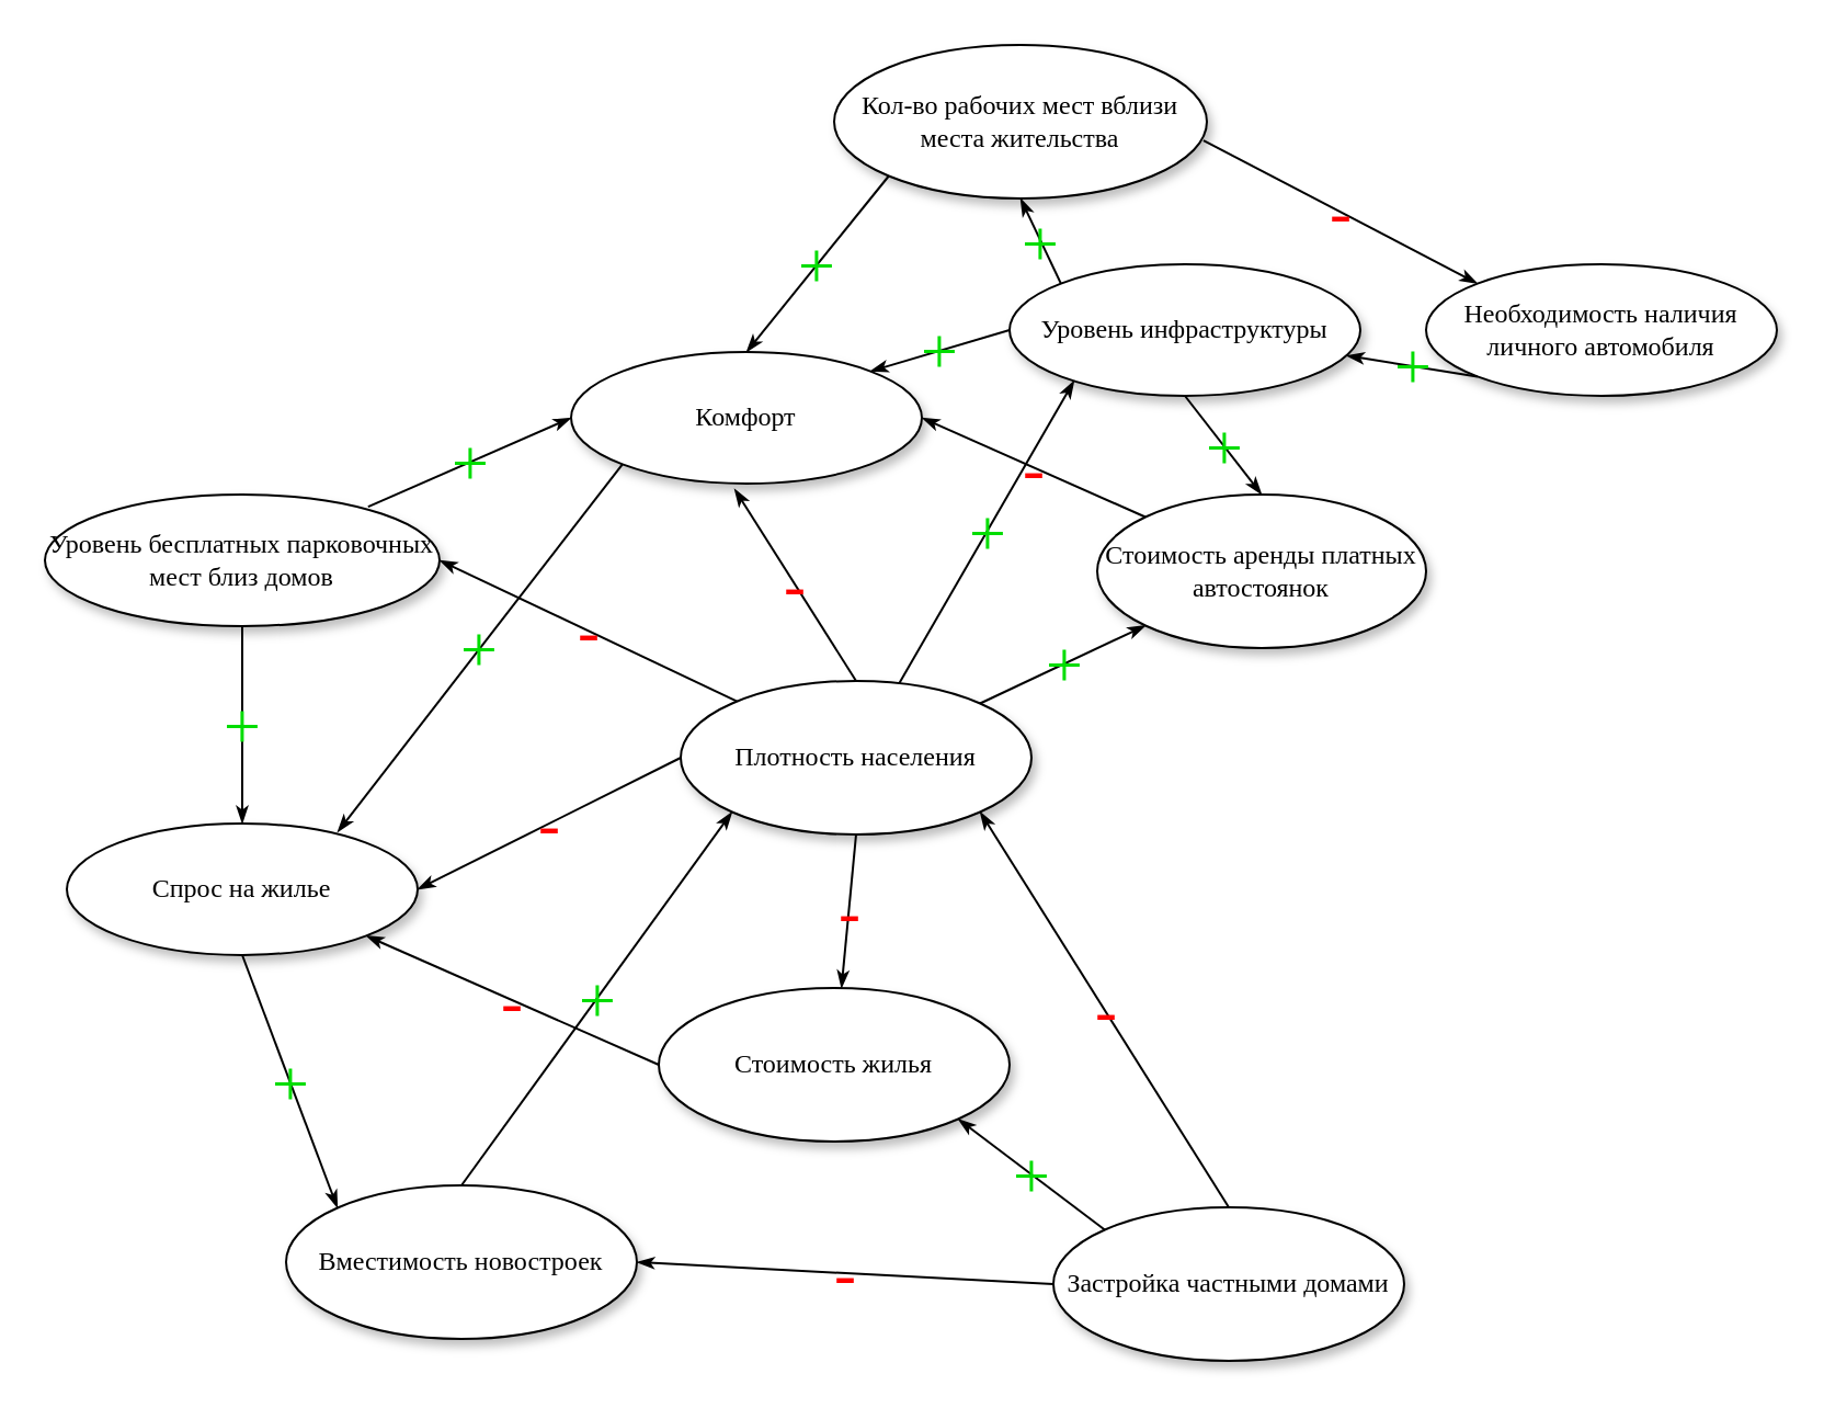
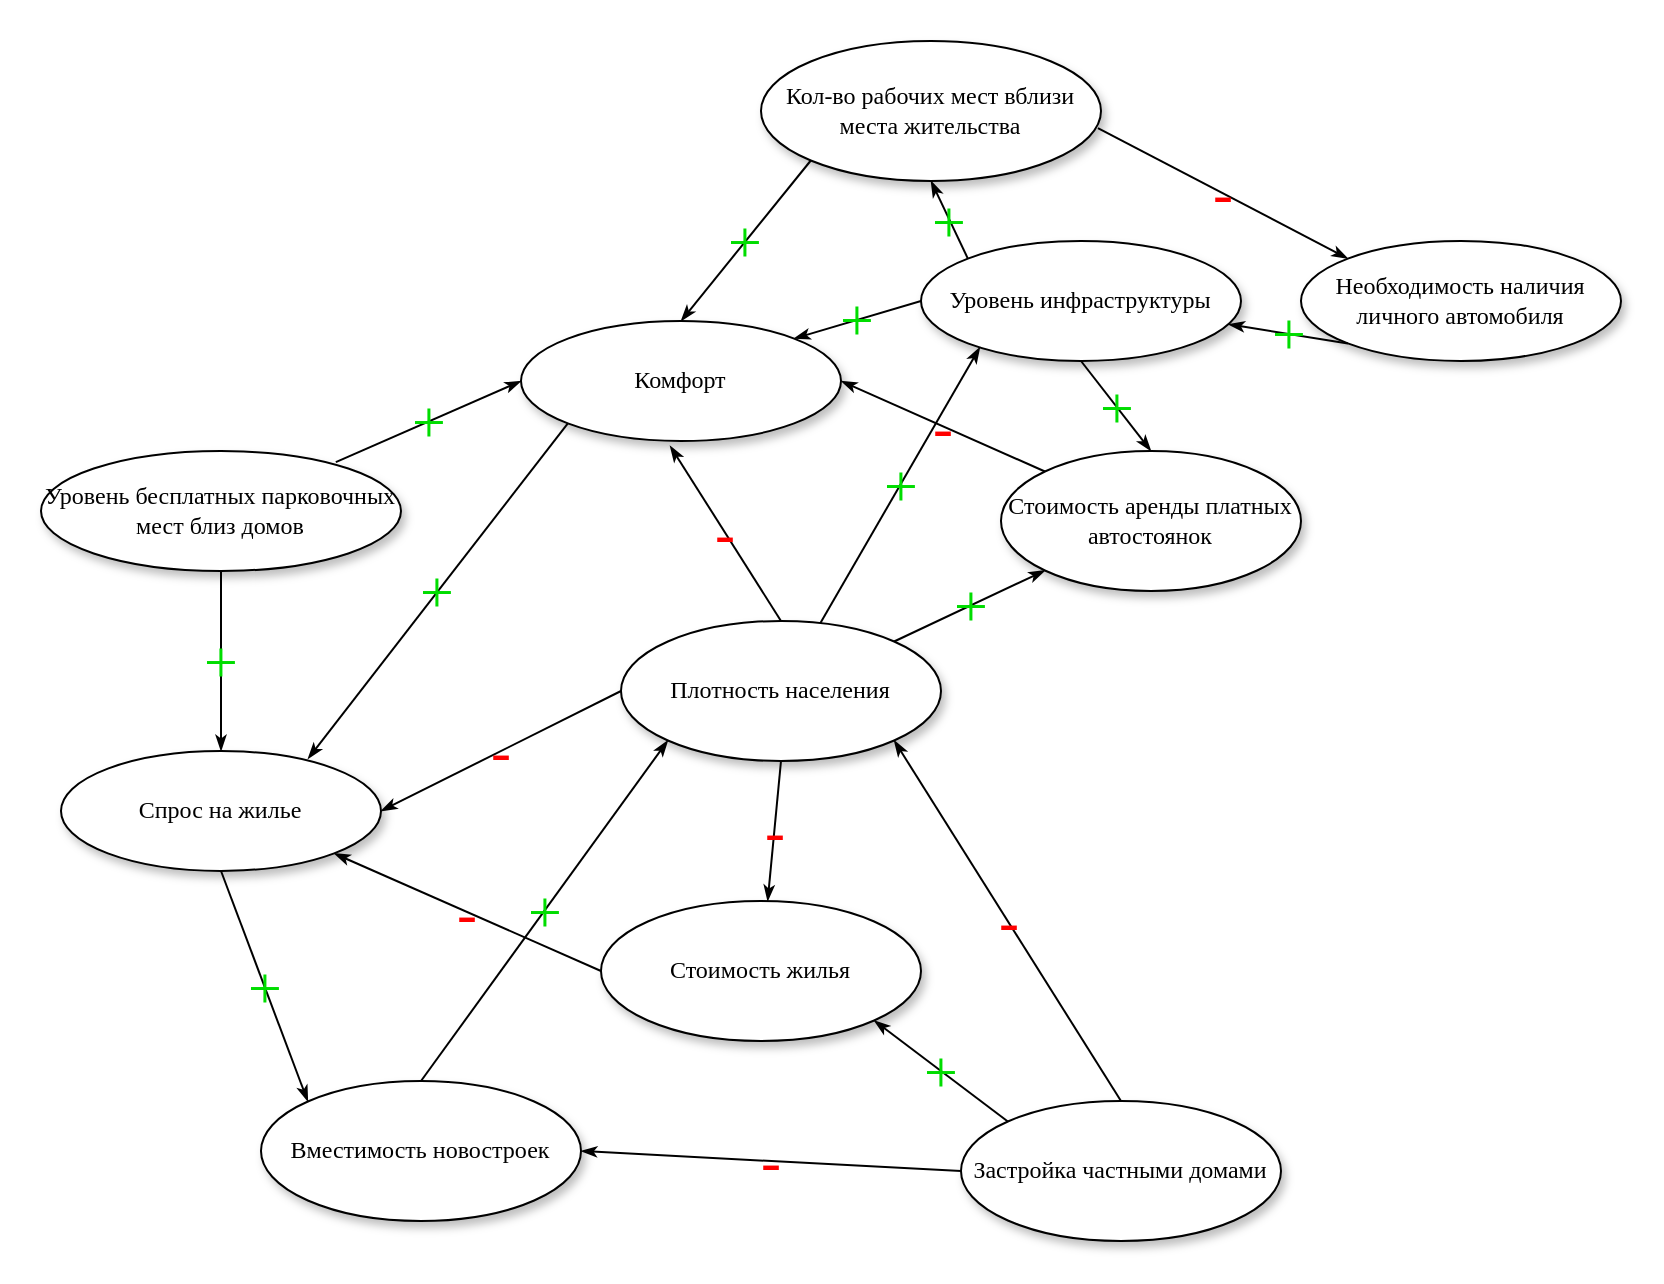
  <mxCell id="0" />
  <mxCell id="1" parent="0" />
  <mxCell id="2" value="+" style="edgeStyle=none;rounded=1;html=1;labelBackgroundColor=none;startArrow=none;startFill=0;startSize=5;endArrow=classicThin;endFill=1;endSize=5;jettySize=auto;orthogonalLoop=1;strokeColor=#000000;strokeWidth=1;fontFamily=Verdana;fontSize=30;fontColor=#00DD00;entryX=0.5;entryY=0;entryDx=0;entryDy=0;exitX=0.5;exitY=1;exitDx=0;exitDy=0;" parent="1" source="3" target="6" edge="1"><mxGeometry x="0.0" relative="1" as="geometry"><mxPoint x="330" y="270" as="sourcePoint" /><mxPoint x="260" y="300" as="targetPoint" /><mxPoint as="offset" /></mxGeometry></mxCell>
  <mxCell id="3" value="Уровень бесплатных парковочных мест близ домов" style="ellipse;whiteSpace=wrap;html=1;rounded=0;shadow=1;comic=0;labelBackgroundColor=none;strokeWidth=1;fontFamily=Verdana;fontSize=12;align=center;" parent="1" vertex="1"><mxGeometry x="20" y="225" width="180" height="60" as="geometry" /></mxCell>
  <mxCell id="4" value="Комфорт" style="ellipse;whiteSpace=wrap;html=1;rounded=0;shadow=1;comic=0;labelBackgroundColor=none;strokeWidth=1;fontFamily=Verdana;fontSize=12;align=center;" vertex="1" parent="1"><mxGeometry x="260" y="160" width="160" height="60" as="geometry" /></mxCell>
  <mxCell id="5" value="&lt;div&gt;-&lt;/div&gt;" style="edgeStyle=none;rounded=1;html=1;labelBackgroundColor=none;startArrow=none;startFill=0;startSize=5;endArrow=classicThin;endFill=1;endSize=5;jettySize=auto;orthogonalLoop=1;strokeColor=#000000;strokeWidth=1;fontFamily=Verdana;fontSize=30;fontColor=#ff0000;exitX=0;exitY=0;exitDx=0;exitDy=0;entryX=1;entryY=0.5;entryDx=0;entryDy=0;" edge="1" parent="1" source="10" target="4"><mxGeometry x="0.0" relative="1" as="geometry"><mxPoint x="90" y="340" as="sourcePoint" /><mxPoint x="50" y="300" as="targetPoint" /><mxPoint as="offset" /></mxGeometry></mxCell>
  <mxCell id="6" value="Спрос на жилье" style="ellipse;whiteSpace=wrap;html=1;rounded=0;shadow=1;comic=0;labelBackgroundColor=none;strokeWidth=1;fontFamily=Verdana;fontSize=12;align=center;" vertex="1" parent="1"><mxGeometry x="30" y="375" width="160" height="60" as="geometry" /></mxCell>
  <mxCell id="7" value="Вместимость новостроек" style="ellipse;whiteSpace=wrap;html=1;rounded=0;shadow=1;comic=0;labelBackgroundColor=none;strokeWidth=1;fontFamily=Verdana;fontSize=12;align=center;" vertex="1" parent="1"><mxGeometry x="130" y="540" width="160" height="70" as="geometry" /></mxCell>
  <mxCell id="8" value="+" style="edgeStyle=none;rounded=1;html=1;labelBackgroundColor=none;startArrow=none;startFill=0;startSize=5;endArrow=classicThin;endFill=1;endSize=5;jettySize=auto;orthogonalLoop=1;strokeColor=#000000;strokeWidth=1;fontFamily=Verdana;fontSize=30;fontColor=#00DD00;entryX=0;entryY=0;entryDx=0;entryDy=0;exitX=0.5;exitY=1;exitDx=0;exitDy=0;" edge="1" parent="1" source="6" target="7"><mxGeometry x="0.002" relative="1" as="geometry"><mxPoint x="185" y="260" as="sourcePoint" /><mxPoint x="220" y="340" as="targetPoint" /><mxPoint as="offset" /></mxGeometry></mxCell>
- <mxCell id="9" value="&lt;div&gt;-&lt;/div&gt;" style="edgeStyle=none;rounded=1;html=1;labelBackgroundColor=none;startArrow=none;startFill=0;startSize=5;endArrow=classicThin;endFill=1;endSize=5;jettySize=auto;orthogonalLoop=1;strokeColor=#000000;strokeWidth=1;fontFamily=Verdana;fontSize=30;fontColor=#ff0000;entryX=1;entryY=0.5;entryDx=0;entryDy=0;" edge="1" parent="1" source="15" target="3"><mxGeometry x="0.0" relative="1" as="geometry"><mxPoint x="300" y="340" as="sourcePoint" /><mxPoint x="240" y="284" as="targetPoint" /><mxPoint as="offset" /></mxGeometry></mxCell>
  <mxCell id="10" value="Стоимость аренды платных автостоянок" style="ellipse;whiteSpace=wrap;html=1;rounded=0;shadow=1;comic=0;labelBackgroundColor=none;strokeWidth=1;fontFamily=Verdana;fontSize=12;align=center;" vertex="1" parent="1"><mxGeometry x="500" y="225" width="150" height="70" as="geometry" /></mxCell>
  <mxCell id="11" value="+" style="edgeStyle=none;rounded=1;html=1;labelBackgroundColor=none;startArrow=none;startFill=0;startSize=5;endArrow=classicThin;endFill=1;endSize=5;jettySize=auto;orthogonalLoop=1;strokeColor=#000000;strokeWidth=1;fontFamily=Verdana;fontSize=30;fontColor=#00DD00;entryX=0;entryY=1;entryDx=0;entryDy=0;exitX=1;exitY=0;exitDx=0;exitDy=0;" edge="1" parent="1" source="15" target="10"><mxGeometry x="0.0" relative="1" as="geometry"><mxPoint x="550" y="340" as="sourcePoint" /><mxPoint x="606" y="316" as="targetPoint" /><mxPoint as="offset" /></mxGeometry></mxCell>
  <mxCell id="12" value="+" style="edgeStyle=none;rounded=1;html=1;labelBackgroundColor=none;startArrow=none;startFill=0;startSize=5;endArrow=classicThin;endFill=1;endSize=5;jettySize=auto;orthogonalLoop=1;strokeColor=#000000;strokeWidth=1;fontFamily=Verdana;fontSize=30;fontColor=#00DD00;exitX=0.819;exitY=0.093;exitDx=0;exitDy=0;entryX=0;entryY=0.5;entryDx=0;entryDy=0;exitPerimeter=0;" edge="1" parent="1" source="3" target="4"><mxGeometry x="0.0" relative="1" as="geometry"><mxPoint x="260" y="195" as="sourcePoint" /><mxPoint x="325" y="140" as="targetPoint" /><mxPoint as="offset" /></mxGeometry></mxCell>
  <mxCell id="13" value="+" style="edgeStyle=none;rounded=1;html=1;labelBackgroundColor=none;startArrow=none;startFill=0;startSize=5;endArrow=classicThin;endFill=1;endSize=5;jettySize=auto;orthogonalLoop=1;strokeColor=#000000;strokeWidth=1;fontFamily=Verdana;fontSize=30;fontColor=#00DD00;entryX=0.772;entryY=0.064;entryDx=0;entryDy=0;exitX=0;exitY=1;exitDx=0;exitDy=0;entryPerimeter=0;" edge="1" parent="1" source="4" target="6"><mxGeometry x="0.0" relative="1" as="geometry"><mxPoint x="200" y="280" as="sourcePoint" /><mxPoint x="220" y="350" as="targetPoint" /><mxPoint as="offset" /></mxGeometry></mxCell>
  <mxCell id="14" value="&lt;div&gt;-&lt;/div&gt;" style="edgeStyle=none;rounded=1;html=1;labelBackgroundColor=none;startArrow=none;startFill=0;startSize=5;endArrow=classicThin;endFill=1;endSize=5;jettySize=auto;orthogonalLoop=1;strokeColor=#000000;strokeWidth=1;fontFamily=Verdana;fontSize=30;fontColor=#ff0000;entryX=0.466;entryY=1.041;entryDx=0;entryDy=0;entryPerimeter=0;exitX=0.5;exitY=0;exitDx=0;exitDy=0;" edge="1" parent="1" source="15" target="4"><mxGeometry x="0.0" relative="1" as="geometry"><mxPoint x="360" y="310" as="sourcePoint" /><mxPoint x="302.5" y="250" as="targetPoint" /><mxPoint as="offset" /></mxGeometry></mxCell>
  <mxCell id="15" value="Плотность населения" style="ellipse;whiteSpace=wrap;html=1;rounded=0;shadow=1;comic=0;labelBackgroundColor=none;strokeWidth=1;fontFamily=Verdana;fontSize=12;align=center;" vertex="1" parent="1"><mxGeometry x="310" y="310" width="160" height="70" as="geometry" /></mxCell>
  <mxCell id="16" value="+" style="edgeStyle=none;rounded=1;html=1;labelBackgroundColor=none;startArrow=none;startFill=0;startSize=5;endArrow=classicThin;endFill=1;endSize=5;jettySize=auto;orthogonalLoop=1;strokeColor=#000000;strokeWidth=1;fontFamily=Verdana;fontSize=30;fontColor=#00DD00;entryX=0;entryY=1;entryDx=0;entryDy=0;exitX=0.5;exitY=0;exitDx=0;exitDy=0;" edge="1" parent="1" source="7" target="15"><mxGeometry x="0.002" relative="1" as="geometry"><mxPoint x="363" y="478" as="sourcePoint" /><mxPoint x="503" y="510" as="targetPoint" /><mxPoint as="offset" /></mxGeometry></mxCell>
  <mxCell id="17" value="&lt;div&gt;-&lt;/div&gt;" style="edgeStyle=none;rounded=1;html=1;labelBackgroundColor=none;startArrow=none;startFill=0;startSize=5;endArrow=classicThin;endFill=1;endSize=5;jettySize=auto;orthogonalLoop=1;strokeColor=#000000;strokeWidth=1;fontFamily=Verdana;fontSize=30;fontColor=#ff0000;entryX=1;entryY=0.5;entryDx=0;entryDy=0;exitX=0;exitY=0.5;exitDx=0;exitDy=0;" edge="1" parent="1" source="15" target="6"><mxGeometry x="0.0" relative="1" as="geometry"><mxPoint x="342" y="419" as="sourcePoint" /><mxPoint x="180" y="290" as="targetPoint" /><mxPoint as="offset" /></mxGeometry></mxCell>
  <mxCell id="18" value="Застройка частными домами" style="ellipse;whiteSpace=wrap;html=1;rounded=0;shadow=1;comic=0;labelBackgroundColor=none;strokeWidth=1;fontFamily=Verdana;fontSize=12;align=center;" vertex="1" parent="1"><mxGeometry x="480" y="550" width="160" height="70" as="geometry" /></mxCell>
  <mxCell id="19" value="&lt;div&gt;-&lt;/div&gt;" style="edgeStyle=none;rounded=1;html=1;labelBackgroundColor=none;startArrow=none;startFill=0;startSize=5;endArrow=classicThin;endFill=1;endSize=5;jettySize=auto;orthogonalLoop=1;strokeColor=#000000;strokeWidth=1;fontFamily=Verdana;fontSize=30;fontColor=#ff0000;entryX=1;entryY=1;entryDx=0;entryDy=0;exitX=0.5;exitY=0;exitDx=0;exitDy=0;" edge="1" parent="1" source="18" target="15"><mxGeometry x="0.0" relative="1" as="geometry"><mxPoint x="720" y="428" as="sourcePoint" /><mxPoint x="580" y="443" as="targetPoint" /><mxPoint as="offset" /></mxGeometry></mxCell>
  <mxCell id="20" value="&lt;div&gt;-&lt;/div&gt;" style="edgeStyle=none;rounded=1;html=1;labelBackgroundColor=none;startArrow=none;startFill=0;startSize=5;endArrow=classicThin;endFill=1;endSize=5;jettySize=auto;orthogonalLoop=1;strokeColor=#000000;strokeWidth=1;fontFamily=Verdana;fontSize=30;fontColor=#ff0000;entryX=1;entryY=0.5;entryDx=0;entryDy=0;exitX=0;exitY=0.5;exitDx=0;exitDy=0;" edge="1" parent="1" source="18" target="7"><mxGeometry x="0.0" relative="1" as="geometry"><mxPoint x="443" y="595" as="sourcePoint" /><mxPoint x="350" y="540" as="targetPoint" /><mxPoint as="offset" /></mxGeometry></mxCell>
  <mxCell id="21" value="Стоимость жилья" style="ellipse;whiteSpace=wrap;html=1;rounded=0;shadow=1;comic=0;labelBackgroundColor=none;strokeWidth=1;fontFamily=Verdana;fontSize=12;align=center;" vertex="1" parent="1"><mxGeometry x="300" y="450" width="160" height="70" as="geometry" /></mxCell>
  <mxCell id="22" value="&lt;div&gt;-&lt;/div&gt;" style="edgeStyle=none;rounded=1;html=1;labelBackgroundColor=none;startArrow=none;startFill=0;startSize=5;endArrow=classicThin;endFill=1;endSize=5;jettySize=auto;orthogonalLoop=1;strokeColor=#000000;strokeWidth=1;fontFamily=Verdana;fontSize=30;fontColor=#ff0000;exitX=0.5;exitY=1;exitDx=0;exitDy=0;" edge="1" parent="1" source="15" target="21"><mxGeometry x="-0.004" relative="1" as="geometry"><mxPoint x="630" y="465" as="sourcePoint" /><mxPoint x="547" y="400" as="targetPoint" /><mxPoint as="offset" /></mxGeometry></mxCell>
  <mxCell id="23" value="+" style="edgeStyle=none;rounded=1;html=1;labelBackgroundColor=none;startArrow=none;startFill=0;startSize=5;endArrow=classicThin;endFill=1;endSize=5;jettySize=auto;orthogonalLoop=1;strokeColor=#000000;strokeWidth=1;fontFamily=Verdana;fontSize=30;fontColor=#00DD00;entryX=1;entryY=1;entryDx=0;entryDy=0;exitX=0;exitY=0;exitDx=0;exitDy=0;" edge="1" parent="1" source="18" target="21"><mxGeometry x="0.002" relative="1" as="geometry"><mxPoint x="347" y="700" as="sourcePoint" /><mxPoint x="460" y="510" as="targetPoint" /><mxPoint as="offset" /></mxGeometry></mxCell>
  <mxCell id="24" value="&lt;div&gt;-&lt;/div&gt;" style="edgeStyle=none;rounded=1;html=1;labelBackgroundColor=none;startArrow=none;startFill=0;startSize=5;endArrow=classicThin;endFill=1;endSize=5;jettySize=auto;orthogonalLoop=1;strokeColor=#000000;strokeWidth=1;fontFamily=Verdana;fontSize=30;fontColor=#ff0000;exitX=0;exitY=0.5;exitDx=0;exitDy=0;entryX=1;entryY=1;entryDx=0;entryDy=0;" edge="1" parent="1" source="21" target="6"><mxGeometry x="-0.004" relative="1" as="geometry"><mxPoint x="390" y="370" as="sourcePoint" /><mxPoint x="390" y="460" as="targetPoint" /><mxPoint as="offset" /></mxGeometry></mxCell>
  <mxCell id="25" value="Уровень инфраструктуры" style="ellipse;whiteSpace=wrap;html=1;rounded=0;shadow=1;comic=0;labelBackgroundColor=none;strokeWidth=1;fontFamily=Verdana;fontSize=12;align=center;" vertex="1" parent="1"><mxGeometry x="460" y="120" width="160" height="60" as="geometry" /></mxCell>
  <mxCell id="26" value="+" style="edgeStyle=none;rounded=1;html=1;labelBackgroundColor=none;startArrow=none;startFill=0;startSize=5;endArrow=classicThin;endFill=1;endSize=5;jettySize=auto;orthogonalLoop=1;strokeColor=#000000;strokeWidth=1;fontFamily=Verdana;fontSize=30;fontColor=#00DD00;exitX=0;exitY=0.5;exitDx=0;exitDy=0;entryX=1;entryY=0;entryDx=0;entryDy=0;" edge="1" parent="1" source="25" target="4"><mxGeometry x="0.0" relative="1" as="geometry"><mxPoint x="190" y="136" as="sourcePoint" /><mxPoint x="303" y="100" as="targetPoint" /><mxPoint as="offset" /></mxGeometry></mxCell>
  <mxCell id="27" value="+" style="edgeStyle=none;rounded=1;html=1;labelBackgroundColor=none;startArrow=none;startFill=0;startSize=5;endArrow=classicThin;endFill=1;endSize=5;jettySize=auto;orthogonalLoop=1;strokeColor=#000000;strokeWidth=1;fontFamily=Verdana;fontSize=30;fontColor=#00DD00;exitX=0.5;exitY=1;exitDx=0;exitDy=0;entryX=0.5;entryY=0;entryDx=0;entryDy=0;" edge="1" parent="1" source="25" target="10"><mxGeometry x="0.0" relative="1" as="geometry"><mxPoint x="770" y="160" as="sourcePoint" /><mxPoint x="670" y="230" as="targetPoint" /><mxPoint as="offset" /></mxGeometry></mxCell>
  <mxCell id="28" value="+" style="edgeStyle=none;rounded=1;html=1;labelBackgroundColor=none;startArrow=none;startFill=0;startSize=5;endArrow=classicThin;endFill=1;endSize=5;jettySize=auto;orthogonalLoop=1;strokeColor=#000000;strokeWidth=1;fontFamily=Verdana;fontSize=30;fontColor=#00DD00;entryX=0.184;entryY=0.886;entryDx=0;entryDy=0;entryPerimeter=0;" edge="1" parent="1" source="15" target="25"><mxGeometry x="0.0" relative="1" as="geometry"><mxPoint x="420" y="310" as="sourcePoint" /><mxPoint x="500" y="260" as="targetPoint" /><mxPoint as="offset" /></mxGeometry></mxCell>
  <mxCell id="29" value="Кол-во рабочих мест вблизи места жительства" style="ellipse;whiteSpace=wrap;html=1;rounded=0;shadow=1;comic=0;labelBackgroundColor=none;strokeWidth=1;fontFamily=Verdana;fontSize=12;align=center;" vertex="1" parent="1"><mxGeometry x="380" y="20" width="170" height="70" as="geometry" /></mxCell>
  <mxCell id="30" value="+" style="edgeStyle=none;rounded=1;html=1;labelBackgroundColor=none;startArrow=none;startFill=0;startSize=5;endArrow=classicThin;endFill=1;endSize=5;jettySize=auto;orthogonalLoop=1;strokeColor=#000000;strokeWidth=1;fontFamily=Verdana;fontSize=30;fontColor=#00DD00;exitX=0;exitY=0;exitDx=0;exitDy=0;entryX=0.5;entryY=1;entryDx=0;entryDy=0;" edge="1" parent="1" source="25" target="29"><mxGeometry x="0.0" relative="1" as="geometry"><mxPoint x="580" y="150" as="sourcePoint" /><mxPoint x="615" y="240" as="targetPoint" /><mxPoint as="offset" /></mxGeometry></mxCell>
  <mxCell id="31" value="+" style="edgeStyle=none;rounded=1;html=1;labelBackgroundColor=none;startArrow=none;startFill=0;startSize=5;endArrow=classicThin;endFill=1;endSize=5;jettySize=auto;orthogonalLoop=1;strokeColor=#000000;strokeWidth=1;fontFamily=Verdana;fontSize=30;fontColor=#00DD00;exitX=0;exitY=1;exitDx=0;exitDy=0;entryX=0.5;entryY=0;entryDx=0;entryDy=0;" edge="1" parent="1" source="29" target="4"><mxGeometry x="0.0" relative="1" as="geometry"><mxPoint x="500" y="120" as="sourcePoint" /><mxPoint x="417" y="159" as="targetPoint" /><mxPoint as="offset" /></mxGeometry></mxCell>
  <mxCell id="32" value="Необходимость наличия личного автомобиля" style="ellipse;whiteSpace=wrap;html=1;rounded=0;shadow=1;comic=0;labelBackgroundColor=none;strokeWidth=1;fontFamily=Verdana;fontSize=12;align=center;" vertex="1" parent="1"><mxGeometry x="650" y="120" width="160" height="60" as="geometry" /></mxCell>
  <mxCell id="33" value="&lt;div&gt;-&lt;/div&gt;" style="edgeStyle=none;rounded=1;html=1;labelBackgroundColor=none;startArrow=none;startFill=0;startSize=5;endArrow=classicThin;endFill=1;endSize=5;jettySize=auto;orthogonalLoop=1;strokeColor=#000000;strokeWidth=1;fontFamily=Verdana;fontSize=30;fontColor=#ff0000;exitX=0.991;exitY=0.622;exitDx=0;exitDy=0;entryX=0;entryY=0;entryDx=0;entryDy=0;exitPerimeter=0;" edge="1" parent="1" source="29" target="32"><mxGeometry x="0.0" relative="1" as="geometry"><mxPoint x="202" y="150" as="sourcePoint" /><mxPoint x="100" y="90" as="targetPoint" /><mxPoint as="offset" /></mxGeometry></mxCell>
  <mxCell id="34" value="+" style="edgeStyle=none;rounded=1;html=1;labelBackgroundColor=none;startArrow=none;startFill=0;startSize=5;endArrow=classicThin;endFill=1;endSize=5;jettySize=auto;orthogonalLoop=1;strokeColor=#000000;strokeWidth=1;fontFamily=Verdana;fontSize=30;fontColor=#00DD00;exitX=0;exitY=1;exitDx=0;exitDy=0;" edge="1" parent="1" source="32" target="25"><mxGeometry x="0.0" relative="1" as="geometry"><mxPoint x="670" y="265" as="sourcePoint" /><mxPoint x="705" y="310" as="targetPoint" /><mxPoint as="offset" /></mxGeometry></mxCell>
